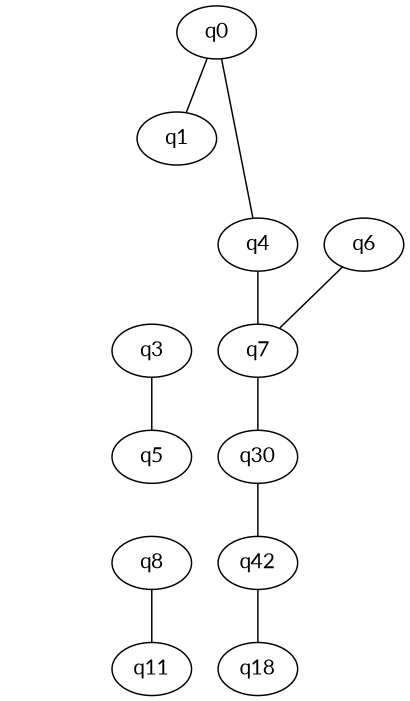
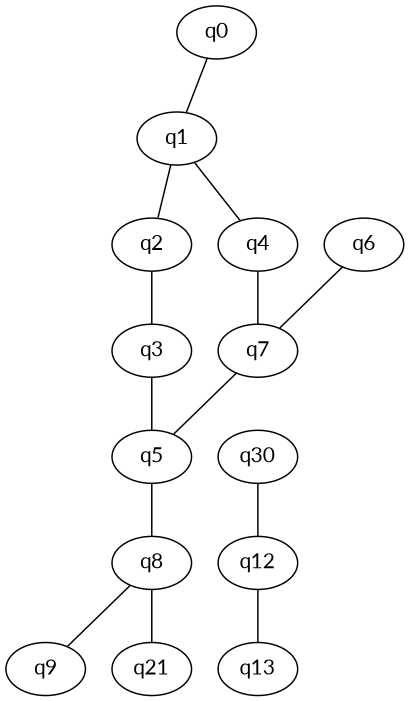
  graph {
    fontname=Lato
    node [fontname=Lato]
    edge [fontname=Lato]
    q0
    q1
+   q2
    q4
    q3
    q7
    q5
    n8 [label=q30]
    q8
-   q11
-   q12 [label=q42]
+   q9
+   q11 [label=q21]
+   q12
    q6
-   q13 [label=q18]
+   q13
    q0 -- q1
-   q0 -- q4
+   q1 -- q2
+   q1 -- q4
+   q2 -- q3
    q4 -- q7
    q3 -- q5
-   q7 -- n8
+   q7 -- q5
+   q5 -- q8
    n8 -- q12
+   q8 -- q9
    q8 -- q11
    q12 -- q13
    q6 -- q7
  }
